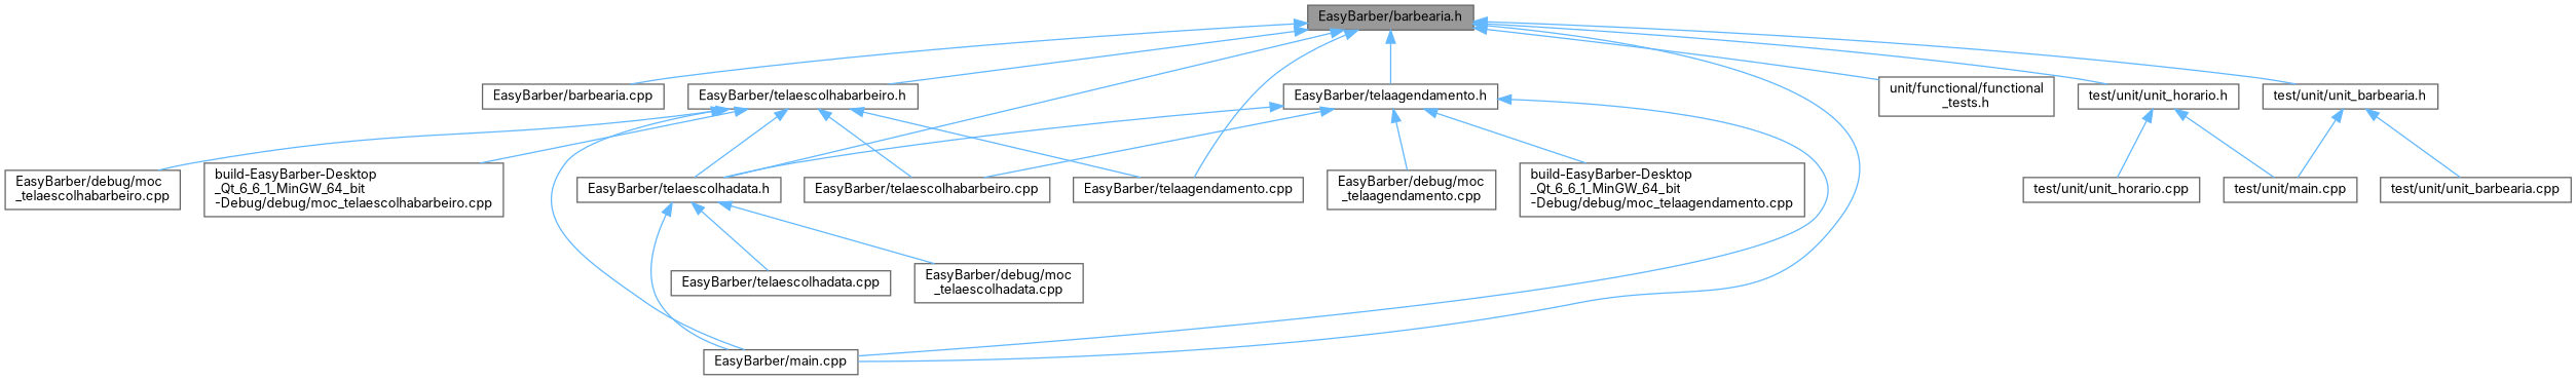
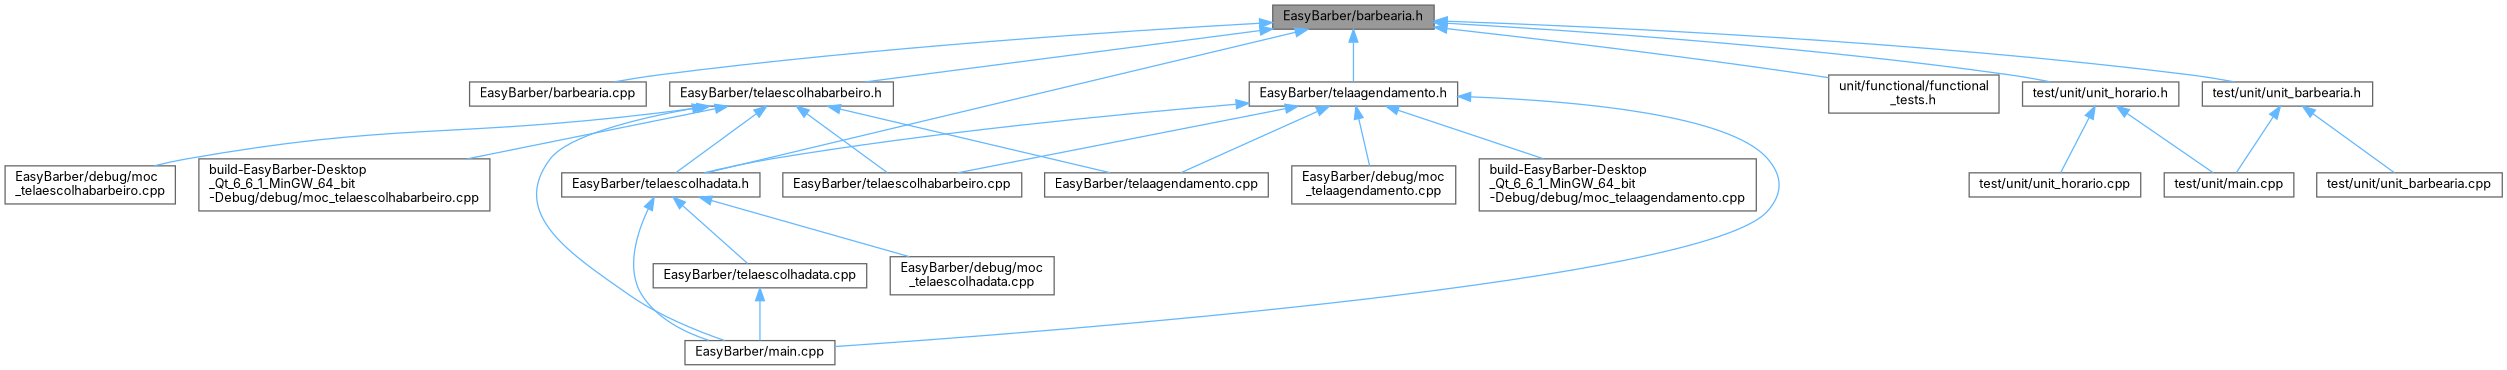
  digraph {
    fontname=Inter
    node [color=grey40 fillcolor=white fontname=Inter fontsize=10 shape=box style=filled]
    edge [color=steelblue1 dir=back fontname=Inter fontsize=10 labelfontname=Helvetica labelfontsize=10 style=solid]
    n1 [color=gray40 fillcolor=grey60 fontcolor=black height=0.2 label="EasyBarber/barbearia.h" width=0.4]
    n2 [height=0.2 label="EasyBarber/barbearia.cpp" width=0.4]
    n3 [height=0.2 label="EasyBarber/main.cpp" width=0.4]
    n4 [height=0.2 label="EasyBarber/telaagendamento.h" width=0.4]
    n5 [height=0.2 label="EasyBarber/telaescolhadata.h" width=0.4]
    n6 [height=0.2 label="EasyBarber/telaescolhabarbeiro.h" width=0.4]
    n7 [height=0.2 label="unit/functional/functional\l_tests.h" width=0.4]
    n8 [height=0.2 label="test/unit/unit_barbearia.h" width=0.4]
    n9 [height=0.2 label="test/unit/unit_horario.h" width=0.4]
    n10 [height=0.2 label="EasyBarber/debug/moc\l_telaagendamento.cpp" width=0.4]
    n11 [height=0.2 label="EasyBarber/telaagendamento.cpp" width=0.4]
    n12 [height=0.2 label="EasyBarber/telaescolhabarbeiro.cpp" width=0.4]
    n13 [height=0.2 label="build-EasyBarber-Desktop\l_Qt_6_6_1_MinGW_64_bit\l-Debug/debug/moc_telaagendamento.cpp" width=0.4]
    n14 [height=0.2 label="EasyBarber/debug/moc\l_telaescolhadata.cpp" width=0.4]
    n15 [height=0.2 label="EasyBarber/telaescolhadata.cpp" width=0.4]
    n16 [height=0.2 label="EasyBarber/debug/moc\l_telaescolhabarbeiro.cpp" width=0.4]
    n17 [height=0.2 label="build-EasyBarber-Desktop\l_Qt_6_6_1_MinGW_64_bit\l-Debug/debug/moc_telaescolhabarbeiro.cpp" width=0.4]
    n18 [height=0.2 label="test/unit/main.cpp" width=0.4]
    n19 [height=0.2 label="test/unit/unit_barbearia.cpp" width=0.4]
    n20 [height=0.2 label="test/unit/unit_horario.cpp" width=0.4]
    n1 -> n2
-   n1 -> n3
+   n15 -> n3
    n1 -> n4
    n1 -> n5
    n1 -> n6
    n1 -> n7
    n1 -> n8
    n1 -> n9
    n4 -> n3
    n4 -> n5
    n4 -> n10
-   n1 -> n11
+   n4 -> n11
    n4 -> n12
    n4 -> n13
    n5 -> n3
    n5 -> n14
    n5 -> n15
    n6 -> n3
    n6 -> n5
    n6 -> n11
    n6 -> n12
    n6 -> n16
    n6 -> n17
    n8 -> n18
    n8 -> n19
    n9 -> n18
    n9 -> n20
  }
